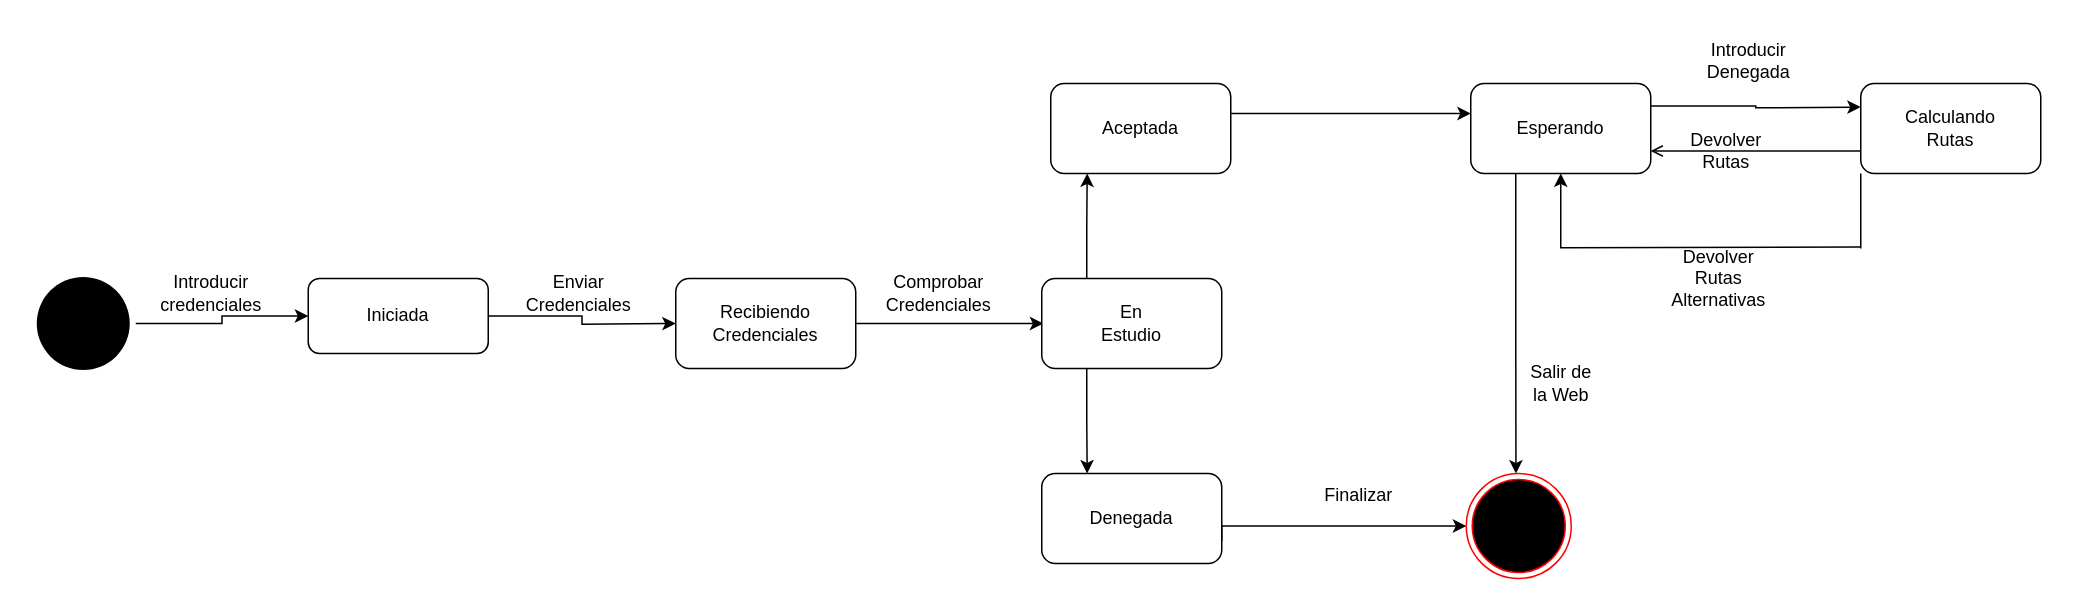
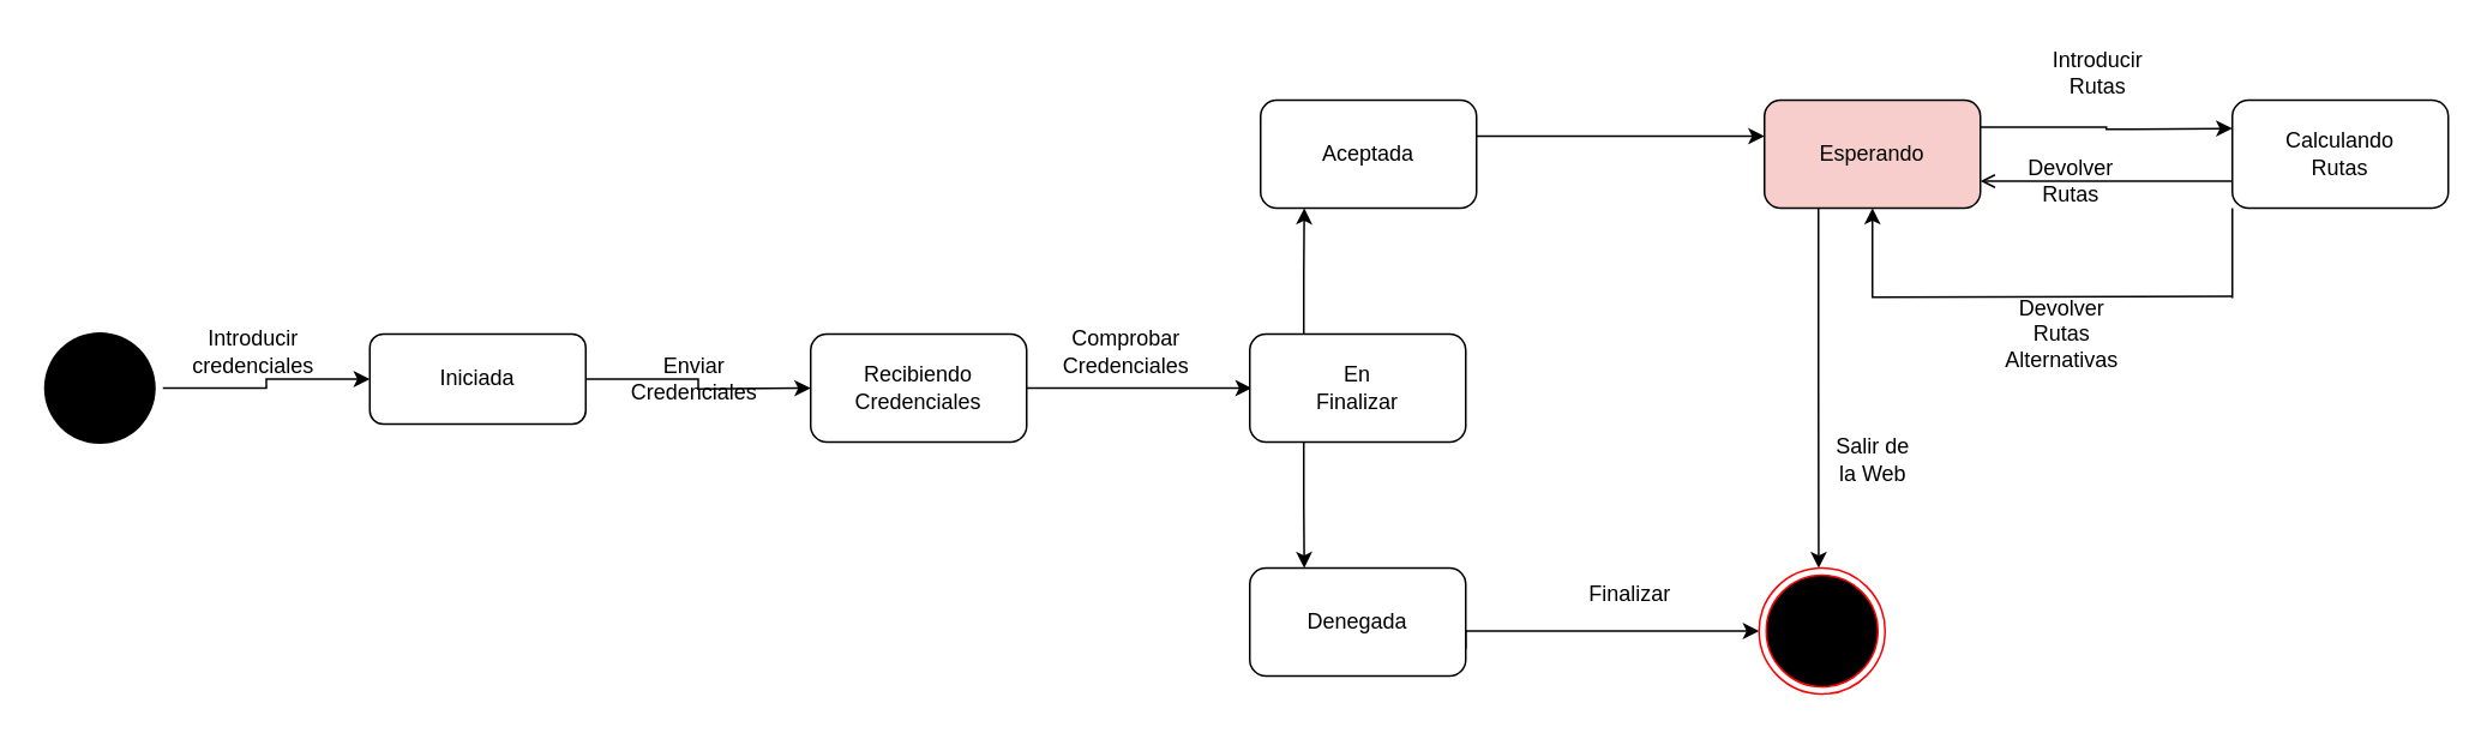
  <mxCell id="0" />
  <mxCell id="1" parent="0" />
  <mxCell id="2" value="Salir de&lt;br&gt;la Web" style="text;html=1;align=center;verticalAlign=middle;resizable=0;points=[];autosize=1;strokeColor=none;fillColor=none;" parent="1" vertex="1"><mxGeometry x="1010" y="235" width="60" height="40" as="geometry" /></mxCell>
  <mxCell id="3" style="edgeStyle=orthogonalEdgeStyle;rounded=0;orthogonalLoop=1;jettySize=auto;html=1;entryX=0;entryY=0.5;entryDx=0;entryDy=0;" edge="1" parent="1" source="4" target="6"><mxGeometry relative="1" as="geometry" /></mxCell>
  <mxCell id="4" value="" style="ellipse;html=1;shape=endState;fillColor=#000000;strokeColor=none;" vertex="1" parent="1"><mxGeometry x="20" y="180" width="70" height="70" as="geometry" /></mxCell>
  <mxCell id="5" style="edgeStyle=orthogonalEdgeStyle;rounded=0;orthogonalLoop=1;jettySize=auto;html=1;entryX=0;entryY=0.5;entryDx=0;entryDy=0;" edge="1" parent="1" source="6"><mxGeometry relative="1" as="geometry"><mxPoint x="450" y="215" as="targetPoint" /></mxGeometry></mxCell>
  <mxCell id="6" value="Iniciada" style="rounded=1;whiteSpace=wrap;html=1;" vertex="1" parent="1"><mxGeometry x="205" y="185" width="120" height="50" as="geometry" /></mxCell>
  <mxCell id="7" value="Introducir&lt;br&gt;credenciales" style="text;html=1;align=center;verticalAlign=middle;resizable=0;points=[];autosize=1;strokeColor=none;fillColor=none;" vertex="1" parent="1"><mxGeometry x="95" y="175" width="90" height="40" as="geometry" /></mxCell>
- <mxCell id="8" value="Enviar&lt;br&gt;Credenciales" style="text;html=1;align=center;verticalAlign=middle;resizable=0;points=[];autosize=1;strokeColor=none;fillColor=none;" vertex="1" parent="1"><mxGeometry x="340" y="175" width="90" height="40" as="geometry" /></mxCell>
+ <mxCell id="8" value="Enviar&lt;br&gt;Credenciales" style="text;html=1;align=center;verticalAlign=middle;resizable=0;points=[];autosize=1;strokeColor=none;fillColor=none;" vertex="1" parent="1"><mxGeometry x="340" y="190" width="90" height="40" as="geometry" /></mxCell>
  <mxCell id="9" value="Recibiendo&lt;br&gt;Credenciales" style="rounded=1;whiteSpace=wrap;html=1;" vertex="1" parent="1"><mxGeometry x="450" y="185" width="120" height="60" as="geometry" /></mxCell>
  <mxCell id="10" style="edgeStyle=orthogonalEdgeStyle;rounded=0;orthogonalLoop=1;jettySize=auto;html=1;entryX=0;entryY=0.5;entryDx=0;entryDy=0;" edge="1" parent="1"><mxGeometry relative="1" as="geometry"><mxPoint x="570" y="215" as="sourcePoint" /><mxPoint x="695" y="215" as="targetPoint" /></mxGeometry></mxCell>
  <mxCell id="11" value="Comprobar &lt;br&gt;Credenciales" style="text;html=1;align=center;verticalAlign=middle;resizable=0;points=[];autosize=1;strokeColor=none;fillColor=none;" vertex="1" parent="1"><mxGeometry x="580" y="175" width="90" height="40" as="geometry" /></mxCell>
  <mxCell id="12" style="edgeStyle=orthogonalEdgeStyle;rounded=0;orthogonalLoop=1;jettySize=auto;html=1;exitX=0.25;exitY=1;exitDx=0;exitDy=0;" edge="1" parent="1" source="14"><mxGeometry relative="1" as="geometry"><mxPoint x="724.286" y="315" as="targetPoint" /></mxGeometry></mxCell>
  <mxCell id="13" style="edgeStyle=orthogonalEdgeStyle;rounded=0;orthogonalLoop=1;jettySize=auto;html=1;exitX=0.25;exitY=0;exitDx=0;exitDy=0;" edge="1" parent="1" source="14"><mxGeometry relative="1" as="geometry"><mxPoint x="724.286" y="115" as="targetPoint" /></mxGeometry></mxCell>
- <mxCell id="14" value="En&lt;br&gt;Estudio" style="rounded=1;whiteSpace=wrap;html=1;" vertex="1" parent="1"><mxGeometry x="694" y="185" width="120" height="60" as="geometry" /></mxCell>
+ <mxCell id="14" value="En&lt;br&gt;Finalizar" style="rounded=1;whiteSpace=wrap;html=1;" vertex="1" parent="1"><mxGeometry x="694" y="185" width="120" height="60" as="geometry" /></mxCell>
  <mxCell id="15" style="edgeStyle=orthogonalEdgeStyle;rounded=0;orthogonalLoop=1;jettySize=auto;html=1;" edge="1" parent="1"><mxGeometry relative="1" as="geometry"><mxPoint x="817.5" y="75" as="sourcePoint" /><mxPoint x="980" y="75" as="targetPoint" /></mxGeometry></mxCell>
  <mxCell id="16" style="edgeStyle=orthogonalEdgeStyle;rounded=0;orthogonalLoop=1;jettySize=auto;html=1;exitX=1;exitY=0.75;exitDx=0;exitDy=0;endArrow=classic;endFill=1;" edge="1" parent="1" source="17" target="29"><mxGeometry relative="1" as="geometry"><Array as="points"><mxPoint x="814" y="350" /></Array></mxGeometry></mxCell>
  <mxCell id="17" value="Denegada" style="rounded=1;whiteSpace=wrap;html=1;" vertex="1" parent="1"><mxGeometry x="694" y="315" width="120" height="60" as="geometry" /></mxCell>
  <mxCell id="18" value="Aceptada" style="rounded=1;whiteSpace=wrap;html=1;" vertex="1" parent="1"><mxGeometry x="700" y="55" width="120" height="60" as="geometry" /></mxCell>
  <mxCell id="19" style="edgeStyle=orthogonalEdgeStyle;rounded=0;orthogonalLoop=1;jettySize=auto;html=1;exitX=1;exitY=0.25;exitDx=0;exitDy=0;" edge="1" parent="1" source="21"><mxGeometry relative="1" as="geometry"><mxPoint x="1240" y="70.714" as="targetPoint" /></mxGeometry></mxCell>
  <mxCell id="20" style="edgeStyle=orthogonalEdgeStyle;rounded=0;orthogonalLoop=1;jettySize=auto;html=1;exitX=0.25;exitY=1;exitDx=0;exitDy=0;endArrow=classic;endFill=1;" edge="1" parent="1" source="21"><mxGeometry relative="1" as="geometry"><mxPoint x="1010.143" y="315" as="targetPoint" /></mxGeometry></mxCell>
- <mxCell id="21" value="Esperando" style="rounded=1;whiteSpace=wrap;html=1;" vertex="1" parent="1"><mxGeometry x="980" y="55" width="120" height="60" as="geometry" /></mxCell>
- <mxCell id="22" value="Introducir&lt;br&gt;Denegada" style="text;html=1;align=center;verticalAlign=middle;resizable=0;points=[];autosize=1;strokeColor=none;fillColor=none;" vertex="1" parent="1"><mxGeometry x="1130" y="20" width="70" height="40" as="geometry" /></mxCell>
+ <mxCell id="21" value="Esperando" style="rounded=1;whiteSpace=wrap;html=1;fillColor=#f8cecc;" vertex="1" parent="1"><mxGeometry x="980" y="55" width="120" height="60" as="geometry" /></mxCell>
+ <mxCell id="22" value="Introducir&lt;br&gt;Rutas" style="text;html=1;align=center;verticalAlign=middle;resizable=0;points=[];autosize=1;strokeColor=none;fillColor=none;" vertex="1" parent="1"><mxGeometry x="1130" y="20" width="70" height="40" as="geometry" /></mxCell>
  <mxCell id="23" style="edgeStyle=orthogonalEdgeStyle;rounded=0;orthogonalLoop=1;jettySize=auto;html=1;exitX=0;exitY=0.75;exitDx=0;exitDy=0;entryX=1;entryY=0.75;entryDx=0;entryDy=0;endArrow=open;" edge="1" parent="1" source="25" target="21"><mxGeometry relative="1" as="geometry" /></mxCell>
  <mxCell id="24" style="edgeStyle=orthogonalEdgeStyle;rounded=0;orthogonalLoop=1;jettySize=auto;html=1;exitX=0;exitY=1;exitDx=0;exitDy=0;endArrow=none;endFill=0;" edge="1" parent="1" source="25"><mxGeometry relative="1" as="geometry"><mxPoint x="1240" y="165" as="targetPoint" /></mxGeometry></mxCell>
  <mxCell id="25" value="Calculando&lt;br&gt;Rutas" style="rounded=1;whiteSpace=wrap;html=1;" vertex="1" parent="1"><mxGeometry x="1240" y="55" width="120" height="60" as="geometry" /></mxCell>
  <mxCell id="26" value="Devolver&lt;br&gt;Rutas" style="text;html=1;align=center;verticalAlign=middle;resizable=0;points=[];autosize=1;strokeColor=none;fillColor=none;" vertex="1" parent="1"><mxGeometry x="1115" y="80" width="70" height="40" as="geometry" /></mxCell>
  <mxCell id="27" style="edgeStyle=orthogonalEdgeStyle;rounded=0;orthogonalLoop=1;jettySize=auto;html=1;exitX=0;exitY=0.75;exitDx=0;exitDy=0;entryX=0.5;entryY=1;entryDx=0;entryDy=0;" edge="1" parent="1" target="21"><mxGeometry relative="1" as="geometry"><mxPoint x="1240" y="164" as="sourcePoint" /><mxPoint x="1100" y="164" as="targetPoint" /></mxGeometry></mxCell>
  <mxCell id="28" value="Devolver&lt;br&gt;Rutas&lt;br&gt;Alternativas" style="text;html=1;align=center;verticalAlign=middle;resizable=0;points=[];autosize=1;strokeColor=none;fillColor=none;" vertex="1" parent="1"><mxGeometry x="1100" y="155" width="90" height="60" as="geometry" /></mxCell>
  <mxCell id="29" value="" style="ellipse;html=1;shape=endState;fillColor=#000000;strokeColor=#ff0000;" vertex="1" parent="1"><mxGeometry x="977" y="315" width="70" height="70" as="geometry" /></mxCell>
  <mxCell id="30" value="Finalizar" style="text;html=1;align=center;verticalAlign=middle;resizable=0;points=[];autosize=1;strokeColor=none;fillColor=none;" vertex="1" parent="1"><mxGeometry x="870" y="315" width="70" height="30" as="geometry" /></mxCell>
